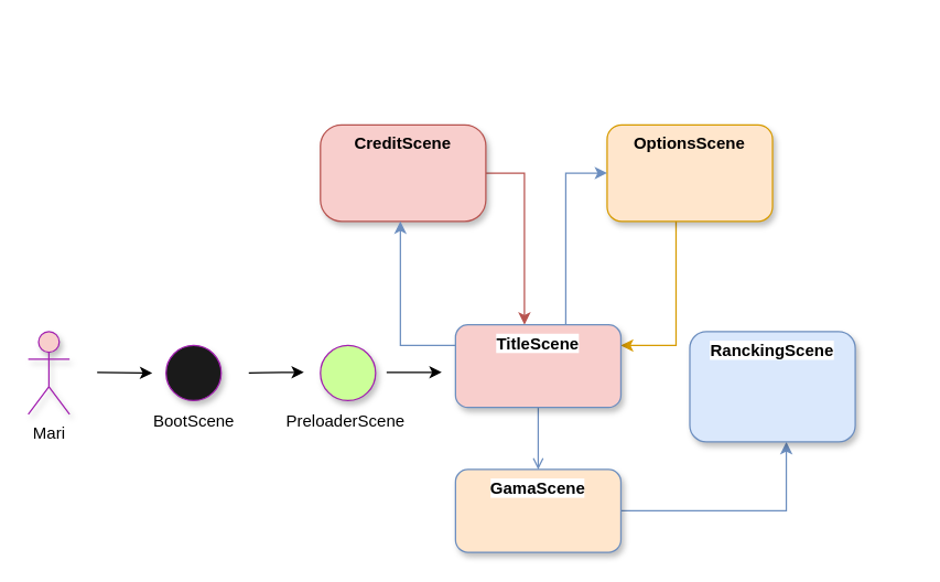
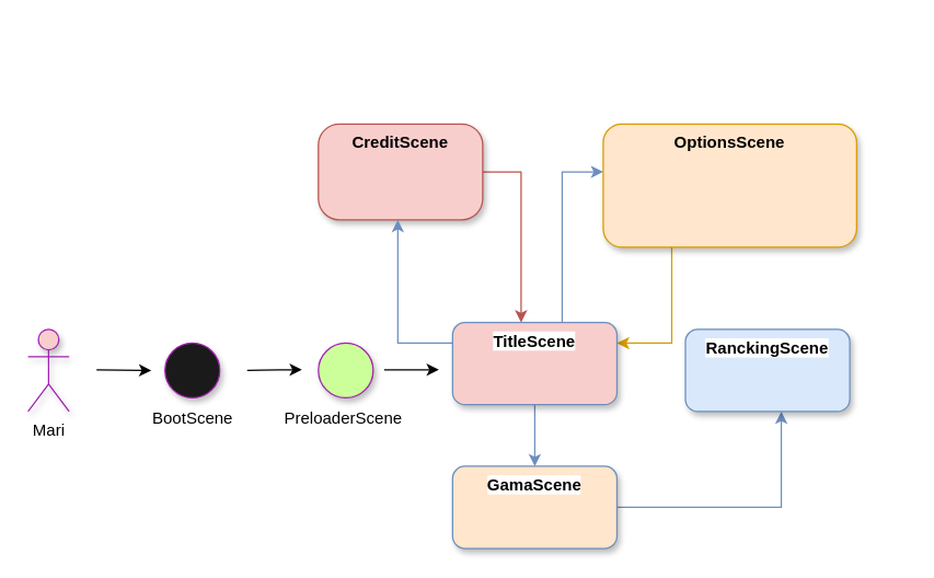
  <mxCell id="0" />
  <mxCell id="1" parent="0" />
  <mxCell id="2" value="" parent="1" source="3" edge="1" target="16" style="edgeStyle=elbowEdgeStyle;rounded=0;orthogonalLoop=1;jettySize=auto;elbow=vertical;html=1;fontFamily=Helvetica;fillColor=#ffe6cc;strokeColor=#d79b00;"><mxGeometry as="geometry" relative="1"><Array as="points"><mxPoint x="490" y="250" /><mxPoint x="480" y="250" /><mxPoint x="510" y="260" /><mxPoint x="480" y="265" /><mxPoint x="510" y="270" /><mxPoint x="490" y="270" /><mxPoint x="520" y="280" /><mxPoint x="570" y="220" /><mxPoint x="600" y="210" /><mxPoint x="640" y="220" /><mxPoint x="660" y="150" /><mxPoint x="610" y="210" /><mxPoint x="540" y="100" /><mxPoint x="580" y="210" /><mxPoint x="560" y="150" /><mxPoint x="560" y="100" /><mxPoint x="650" y="200" /><mxPoint x="590" y="230" /><mxPoint x="570" y="100" /><mxPoint x="630" y="220" /><mxPoint x="580" y="100" /><mxPoint x="580" y="210" /><mxPoint x="630" y="160" /><mxPoint x="570" y="220" /></Array></mxGeometry></mxCell>
- <mxCell id="3" value="OptionsScene&lt;br&gt;" parent="1" style="rounded=1;whiteSpace=wrap;html=1;fillColor=#ffe6cc;strokeColor=#d79b00;gradientColor=none;fontFamily=Helvetica;labelPosition=center;verticalLabelPosition=middle;align=center;verticalAlign=top;glass=0;comic=0;shadow=1;fontStyle=1" vertex="1"><mxGeometry as="geometry" x="440" y="90" width="120" height="70" /></mxCell>
+ <mxCell id="3" value="OptionsScene&lt;br&gt;" parent="1" style="rounded=1;whiteSpace=wrap;html=1;fillColor=#ffe6cc;strokeColor=#d79b00;gradientColor=none;fontFamily=Helvetica;labelPosition=center;verticalLabelPosition=middle;align=center;verticalAlign=top;glass=0;comic=0;shadow=1;fontStyle=1" vertex="1"><mxGeometry x="440" y="90" as="geometry" width="185" height="90" /></mxCell>
  <mxCell id="4" value="Mari" parent="1" style="shape=umlActor;verticalLabelPosition=bottom;labelBackgroundColor=#ffffff;verticalAlign=top;html=1;outlineConnect=0;rounded=1;shadow=1;glass=0;comic=0;strokeColor=#A220B0;fillColor=#f8cecc;align=center;" vertex="1"><mxGeometry as="geometry" x="20" y="240" width="30" height="60" /></mxCell>
  <mxCell id="5" value="" parent="1" edge="1" style="endArrow=classic;html=1;fontFamily=Helvetica;"><mxGeometry as="geometry" relative="1" width="50" height="50"><mxPoint as="sourcePoint" x="70" y="269.5" /><mxPoint as="targetPoint" x="110" y="270" /></mxGeometry></mxCell>
  <mxCell id="6" value="" parent="1" style="ellipse;whiteSpace=wrap;html=1;aspect=fixed;rounded=1;shadow=1;glass=0;comic=0;strokeColor=#A220B0;fillColor=#1A1A1A;align=center;" vertex="1"><mxGeometry as="geometry" x="120" y="250" width="40" height="40" /></mxCell>
  <mxCell id="7" value="" parent="1" style="ellipse;whiteSpace=wrap;html=1;aspect=fixed;rounded=1;shadow=1;glass=0;comic=0;strokeColor=#A220B0;fillColor=#CCFF99;align=center;" vertex="1"><mxGeometry as="geometry" x="232" y="250" width="40" height="40" /></mxCell>
  <mxCell id="8" value="" parent="1" edge="1" style="endArrow=classic;html=1;fontFamily=Helvetica;"><mxGeometry as="geometry" relative="1" width="50" height="50"><mxPoint as="sourcePoint" x="180" y="270" /><mxPoint as="targetPoint" x="220" y="269.5" /><Array as="points"><mxPoint x="200" y="269.5" /></Array></mxGeometry></mxCell>
  <mxCell id="9" value="BootScene" parent="1" style="text;html=1;align=center;verticalAlign=middle;resizable=0;points=[];autosize=1;" vertex="1"><mxGeometry as="geometry" x="105" y="295" width="70" height="20" /></mxCell>
  <mxCell id="10" value="PreloaderScene" parent="1" style="text;html=1;align=center;verticalAlign=middle;resizable=0;points=[];autosize=1;" vertex="1"><mxGeometry as="geometry" x="200" y="295" width="100" height="20" /></mxCell>
  <mxCell id="11" value="" parent="1" source="12" edge="1" target="16" style="edgeStyle=elbowEdgeStyle;rounded=0;orthogonalLoop=1;jettySize=auto;html=1;fontFamily=Helvetica;fillColor=#f8cecc;strokeColor=#b85450;"><mxGeometry as="geometry" relative="1"><Array as="points"><mxPoint x="380" y="210" /><mxPoint x="370" y="115" /><mxPoint x="390" y="150" /><mxPoint x="480" y="150" /><mxPoint x="500" y="120" /><mxPoint x="480" y="80" /></Array></mxGeometry></mxCell>
  <mxCell id="12" value="&lt;!--StartFragment--&gt;&lt;div align=&quot;center&quot; style=&quot;text-align: center; text-transform: none; text-indent: 0px; letter-spacing: normal; font-family: Helvetica; font-size: 12px; font-style: normal; font-variant: normal; font-weight: 700; text-decoration: none; word-spacing: 0px; orphans: 2; -webkit-text-stroke-width: 0px;&quot;&gt;CreditScene&lt;/div&gt;&lt;!--EndFragment--&gt;" parent="1" style="rounded=1;whiteSpace=wrap;html=1;shadow=1;glass=0;comic=0;strokeColor=#b85450;fillColor=#f8cecc;align=center;arcSize=22;verticalAlign=top;fontStyle=1" vertex="1"><mxGeometry as="geometry" x="232" y="90" width="120" height="70" /></mxCell>
  <mxCell id="13" value="" parent="1" source="16" edge="1" target="12" style="edgeStyle=elbowEdgeStyle;rounded=0;orthogonalLoop=1;jettySize=auto;html=1;fontFamily=Helvetica;elbow=vertical;fillColor=#dae8fc;strokeColor=#6c8ebf;"><mxGeometry as="geometry" relative="1"><Array as="points"><mxPoint x="290" y="250" /><mxPoint x="300" y="260" /><mxPoint x="292" y="190" /><mxPoint x="360" y="230" /><mxPoint x="320" y="220" /><mxPoint x="370" y="230" /><mxPoint x="290" y="210" /><mxPoint x="370" y="190" /><mxPoint x="450" y="140" /><mxPoint x="370" y="130" /><mxPoint x="420" y="150" /><mxPoint x="460" y="140" /><mxPoint x="400" y="130" /><mxPoint x="450" y="180" /></Array></mxGeometry></mxCell>
  <mxCell id="14" value="" parent="1" source="16" edge="1" target="3" style="edgeStyle=elbowEdgeStyle;rounded=0;orthogonalLoop=1;jettySize=auto;html=1;fontFamily=Helvetica;fillColor=#dae8fc;strokeColor=#6c8ebf;"><mxGeometry as="geometry" relative="1"><Array as="points"><mxPoint x="410" y="125" /><mxPoint x="410" y="145" /><mxPoint x="420" y="125" /><mxPoint x="410" y="150" /><mxPoint x="430" y="125" /><mxPoint x="420" y="140" /><mxPoint x="410" y="150" /><mxPoint x="420" y="115" /><mxPoint x="410" y="150" /><mxPoint x="530" y="150" /><mxPoint x="560" y="90" /><mxPoint x="520" y="20" /><mxPoint x="500" y="160" /><mxPoint x="550" y="190" /></Array></mxGeometry></mxCell>
- <mxCell id="15" value="" parent="1" source="16" edge="1" target="18" style="edgeStyle=elbowEdgeStyle;rounded=0;orthogonalLoop=1;jettySize=auto;html=1;fontFamily=Helvetica;fillColor=#dae8fc;strokeColor=#6c8ebf;endArrow=open;"><mxGeometry as="geometry" relative="1" /></mxCell>
+ <mxCell id="15" value="" parent="1" source="16" edge="1" target="18" style="edgeStyle=elbowEdgeStyle;rounded=0;orthogonalLoop=1;jettySize=auto;html=1;fontFamily=Helvetica;fillColor=#dae8fc;strokeColor=#6c8ebf;"><mxGeometry as="geometry" relative="1" /></mxCell>
  <mxCell id="16" value="TitleScene" parent="1" style="rounded=1;whiteSpace=wrap;html=1;shadow=1;glass=0;comic=0;strokeColor=#6c8ebf;fillColor=#f8cecc;align=center;labelBackgroundColor=#ffffff;verticalAlign=top;fontStyle=1;" vertex="1"><mxGeometry as="geometry" x="330" y="235" width="120" height="60" /></mxCell>
  <mxCell id="17" value="" parent="1" source="18" edge="1" target="19" style="edgeStyle=elbowEdgeStyle;rounded=0;orthogonalLoop=1;jettySize=auto;html=1;fontFamily=Helvetica;fillColor=#dae8fc;strokeColor=#6c8ebf;"><mxGeometry as="geometry" relative="1"><Array as="points"><mxPoint x="570" y="330" /><mxPoint x="580" y="380" /><mxPoint x="600" y="390" /><mxPoint x="530" y="390" /><mxPoint x="590" y="370" /><mxPoint x="470" y="330" /></Array></mxGeometry></mxCell>
  <mxCell id="18" value="GamaScene" parent="1" style="rounded=1;whiteSpace=wrap;html=1;shadow=1;glass=0;comic=0;strokeColor=#6c8ebf;fillColor=#ffe6cc;align=center;labelBackgroundColor=#ffffff;verticalAlign=top;fontStyle=1;" vertex="1"><mxGeometry as="geometry" x="330" y="340" width="120" height="60" /></mxCell>
- <mxCell id="19" value="RanckingScene" parent="1" style="rounded=1;whiteSpace=wrap;html=1;shadow=1;glass=0;comic=0;strokeColor=#6C8EBF;fillColor=#dae8fc;align=center;labelBackgroundColor=#ffffff;verticalAlign=top;fontStyle=1" vertex="1"><mxGeometry x="500" y="240" as="geometry" width="120" height="80" /></mxCell>
+ <mxCell id="19" value="RanckingScene" parent="1" style="rounded=1;whiteSpace=wrap;html=1;shadow=1;glass=0;comic=0;strokeColor=#6C8EBF;fillColor=#dae8fc;align=center;labelBackgroundColor=#ffffff;verticalAlign=top;fontStyle=1" vertex="1"><mxGeometry as="geometry" x="500" y="240" width="120" height="60" /></mxCell>
  <mxCell id="20" value="" parent="1" edge="1" style="endArrow=classic;html=1;fontFamily=Helvetica;"><mxGeometry as="geometry" relative="1" width="50" height="50"><mxPoint as="sourcePoint" x="280" y="269.5" /><mxPoint as="targetPoint" x="320" y="269.5" /></mxGeometry></mxCell>
